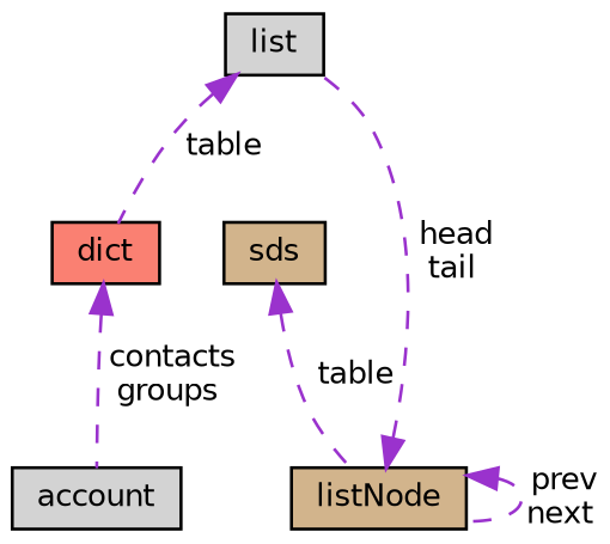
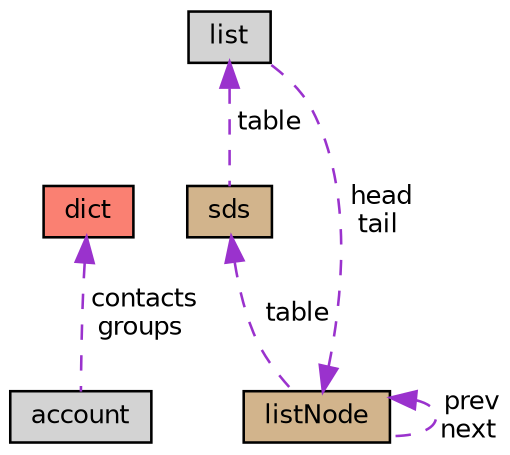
  digraph {
    node [color=black fillcolor=lightgrey fontname=Helvetica fontsize=10 shape=record style=filled]
    edge [color=darkorchid3 dir=back fontname=Helvetica fontsize=10 labelfontname=Helvetica labelfontsize=10 style=dashed]
    n1 [fontcolor=black height=0.2 label=account width=0.4]
    n2 [fillcolor=salmon height=0.2 label=dict width=0.4]
    n3 [height=0.2 label=list width=0.4]
    n4 [fillcolor=tan height=0.2 label=listNode width=0.4]
    n5 [fillcolor=tan height=0.2 label=sds width=0.4]
    n2 -> n1 [label=" contacts\ngroups"]
-   n3 -> n2 [label=" table"]
+   n3 -> n5 [label=" table"]
    n4 -> n3 [label=" head\ntail"]
    n4 -> n4 [label=" prev\nnext"]
    n5 -> n4 [label=" table"]
  }
